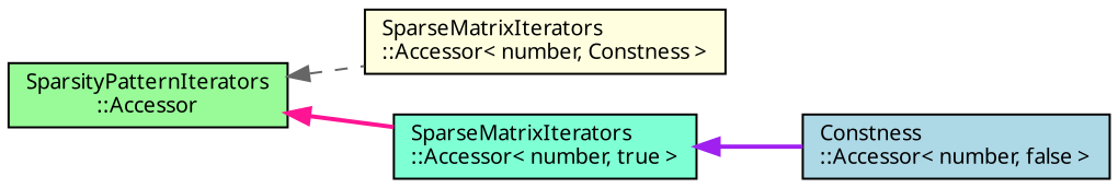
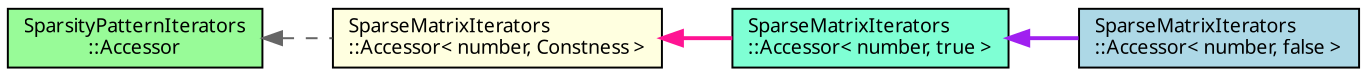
  digraph {
    fontname="Noto Sans"
    rankdir=LR
    node [color=black fontname="Noto Sans" fontsize=10 shape=record style=filled]
    edge [dir=back fontname="Noto Sans" fontsize=10 labelfontname=Helvetica labelfontsize=10 style=bold]
    n1 [fillcolor=palegreen fontcolor=black height=0.2 label="SparsityPatternIterators\l::Accessor" width=0.4]
    n2 [fillcolor=lightyellow height=0.2 label="SparseMatrixIterators\l::Accessor\< number, Constness \>" width=0.4]
    n3 [fillcolor=aquamarine height=0.2 label="SparseMatrixIterators\l::Accessor\< number, true \>" width=0.4]
-   n4 [fillcolor=lightblue height=0.2 label="Constness\l::Accessor\< number, false \>" width=0.4]
+   n4 [fillcolor=lightblue height=0.2 label="SparseMatrixIterators\l::Accessor\< number, false \>" width=0.4]
    n1 -> n2 [color=gray40 style=dashed]
-   n1 -> n3 [color=deeppink]
+   n2 -> n3 [color=deeppink]
    n3 -> n4 [color=purple]
  }
